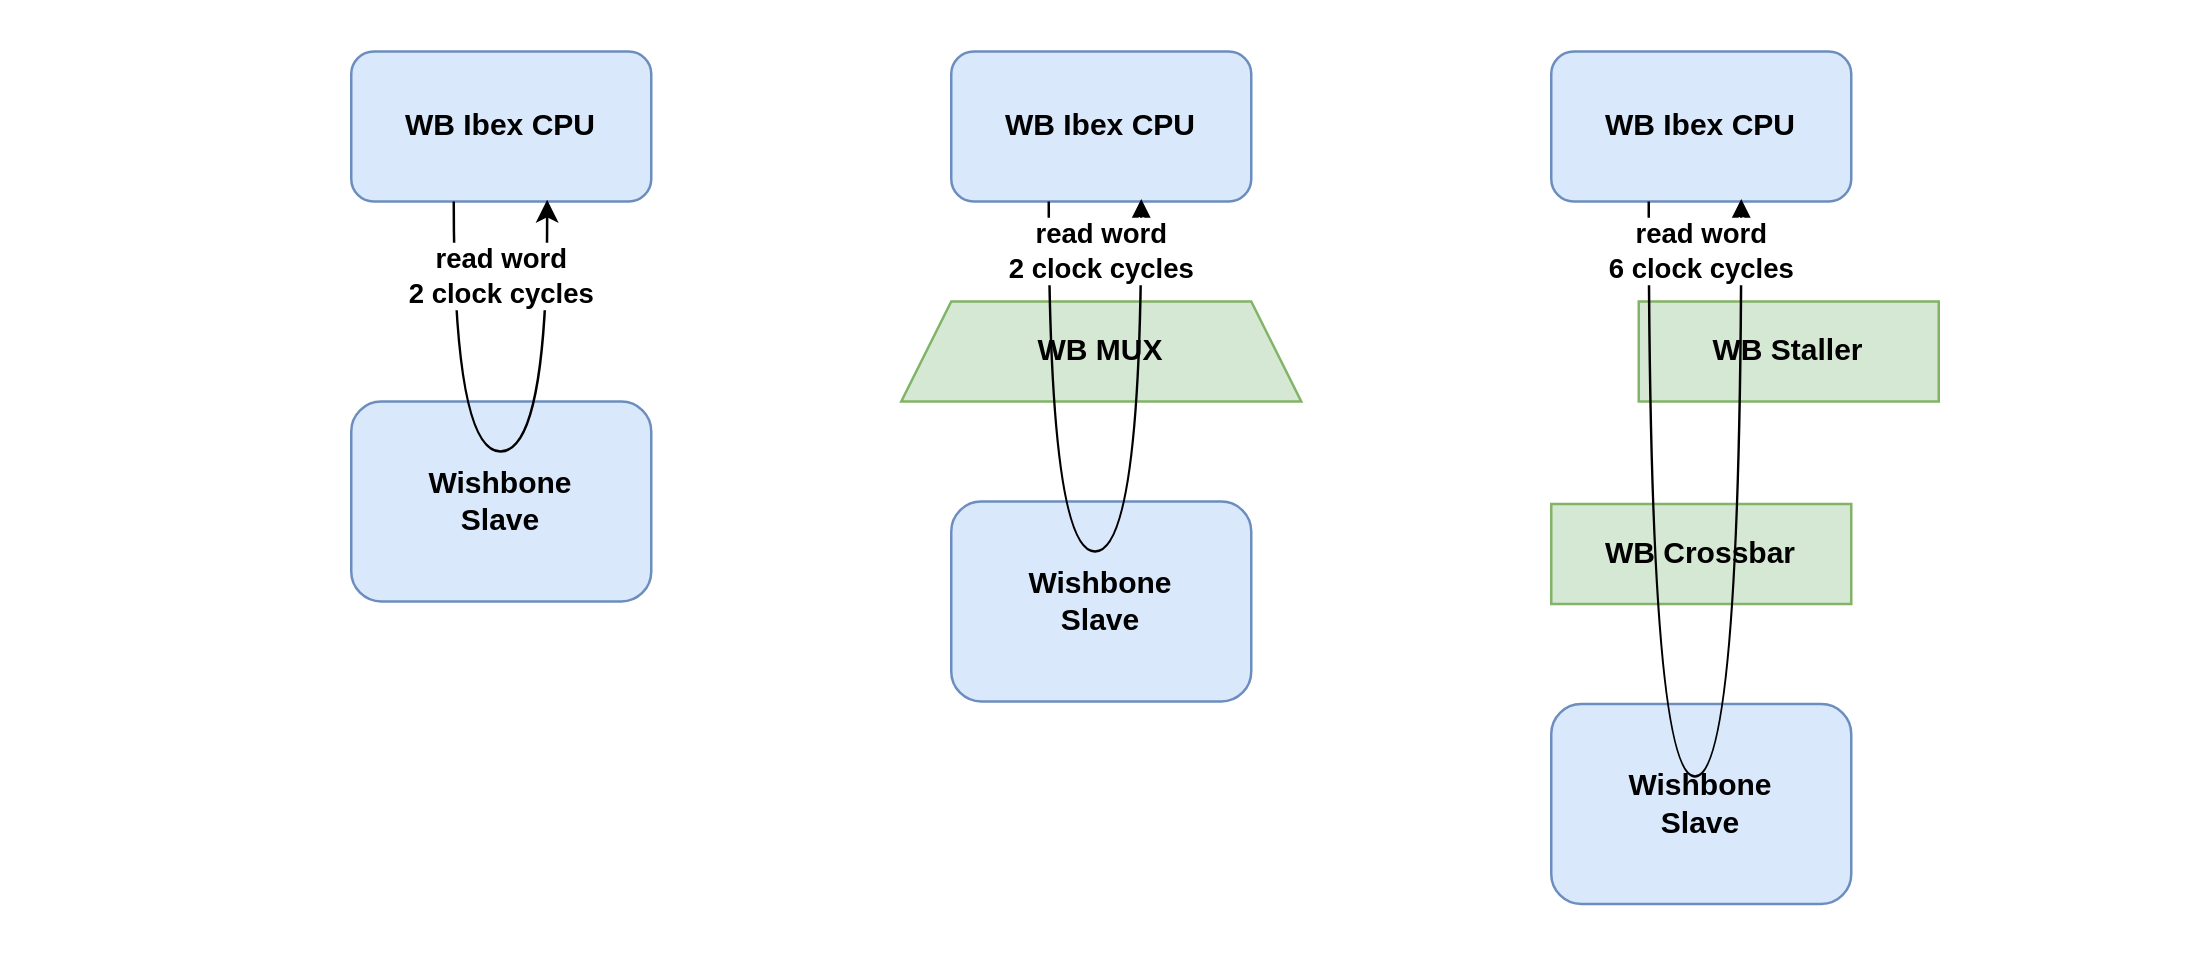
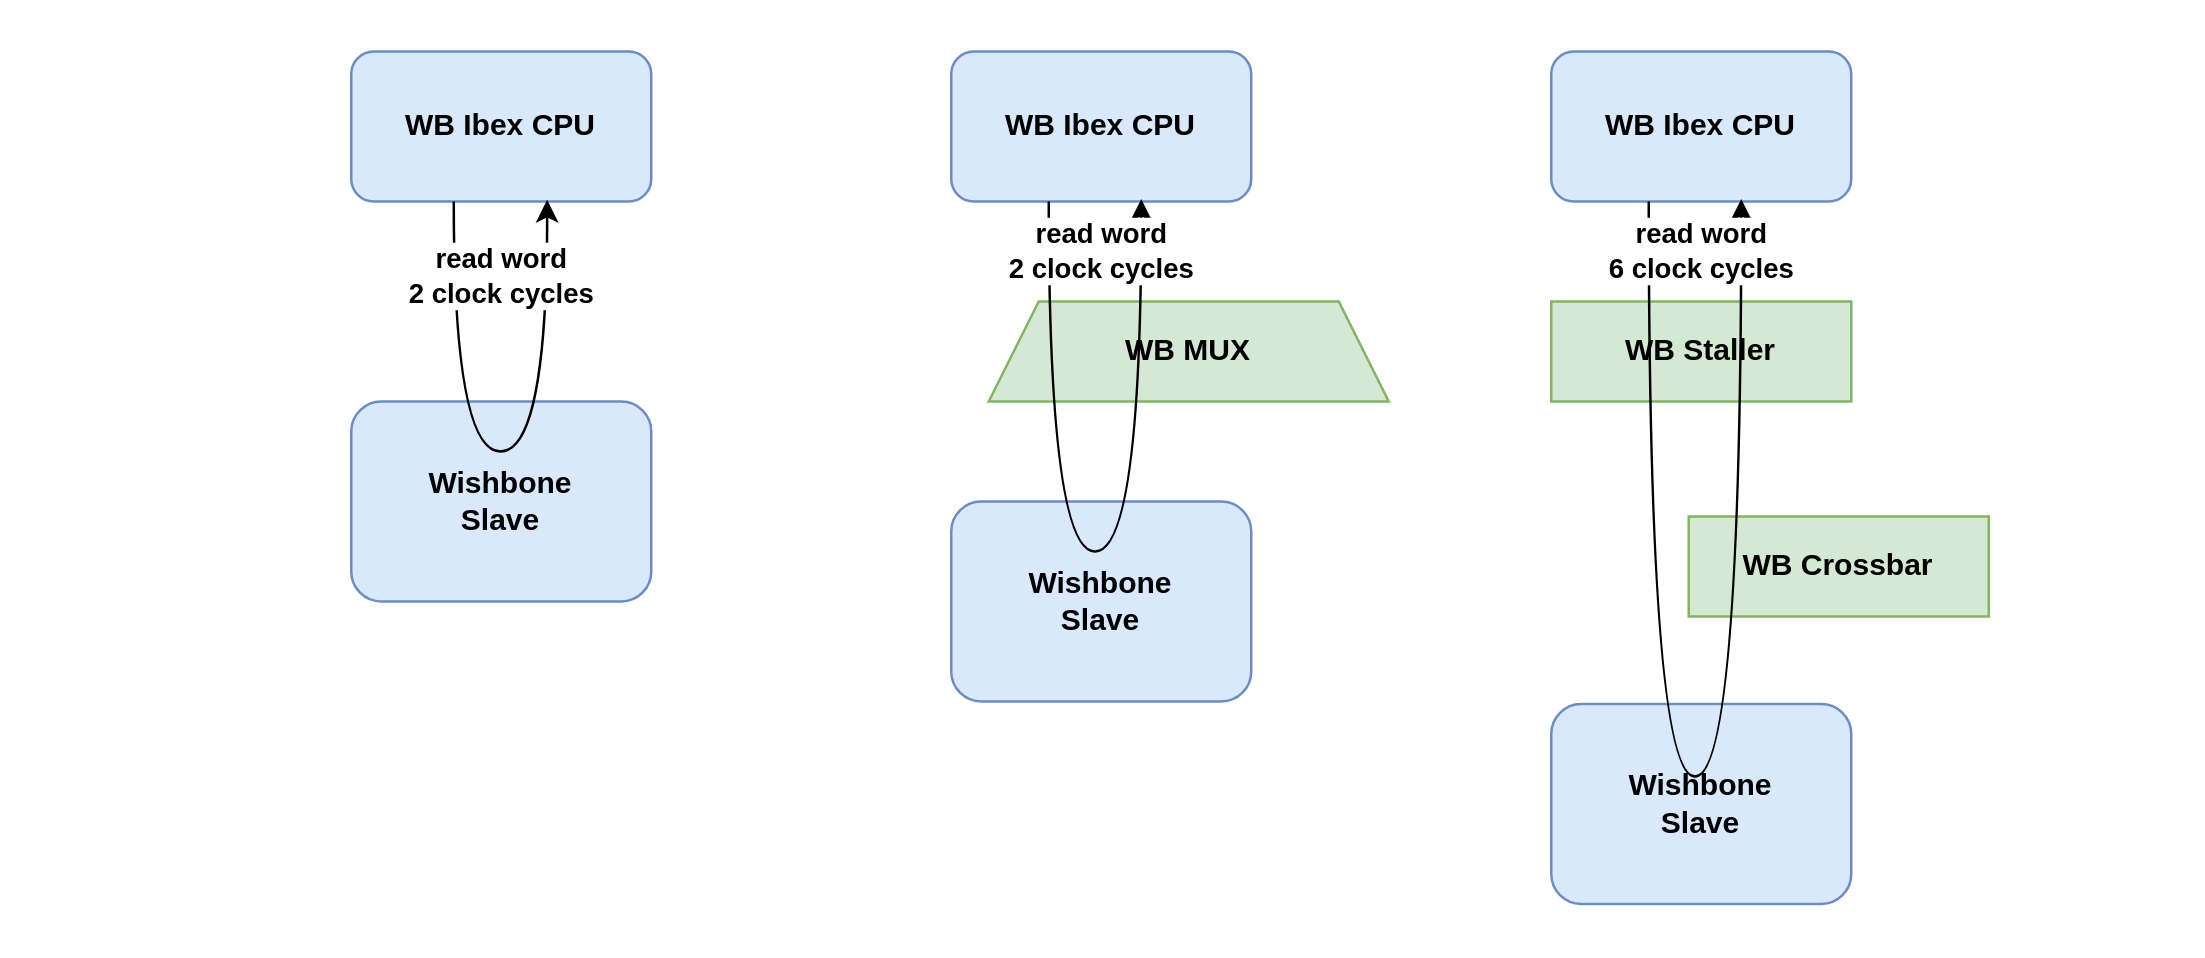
  <mxCell id="0" />
  <mxCell id="1" parent="0" />
  <mxCell id="2" value="" style="rounded=0;whiteSpace=wrap;html=1;fillColor=none;strokeColor=none;" vertex="1" parent="1"><mxGeometry y="110" width="840" height="60" as="geometry" x="20" /></mxCell>
- <mxCell id="3" value="WB Crossbar" style="rounded=0;whiteSpace=wrap;html=1;fontStyle=1;fillColor=#d5e8d4;strokeColor=#82b366;" vertex="1" parent="1"><mxGeometry x="620" y="201" width="120" height="40" as="geometry" /></mxCell>
- <mxCell id="4" value="WB Staller" style="rounded=0;whiteSpace=wrap;html=1;fontStyle=1;fillColor=#d5e8d4;strokeColor=#82b366;" vertex="1" parent="1"><mxGeometry x="655" y="120" width="120" height="40" as="geometry" /></mxCell>
+ <mxCell id="3" value="WB Crossbar" style="rounded=0;whiteSpace=wrap;html=1;fontStyle=1;fillColor=#d5e8d4;strokeColor=#82b366;" vertex="1" parent="1"><mxGeometry x="675" y="206" width="120" height="40" as="geometry" /></mxCell>
+ <mxCell id="4" value="WB Staller" style="rounded=0;whiteSpace=wrap;html=1;fontStyle=1;fillColor=#d5e8d4;strokeColor=#82b366;" vertex="1" parent="1"><mxGeometry x="620" y="120" width="120" height="40" as="geometry" /></mxCell>
  <mxCell id="5" value="Wishbone&lt;div&gt;Slave&lt;/div&gt;" style="rounded=1;whiteSpace=wrap;html=1;verticalAlign=middle;fontStyle=1;fillColor=#dae8fc;strokeColor=#6c8ebf;" vertex="1" parent="1"><mxGeometry x="140" y="160" width="120" height="80" as="geometry" /></mxCell>
  <mxCell id="6" value="WB Ibex CPU" style="rounded=1;whiteSpace=wrap;html=1;fontStyle=1;fillColor=#dae8fc;strokeColor=#6c8ebf;" vertex="1" parent="1"><mxGeometry x="140" y="20" width="120" height="60" as="geometry" /></mxCell>
  <mxCell id="7" value="read word&lt;div&gt;2 clock cycles&lt;/div&gt;" style="endArrow=classic;html=1;rounded=0;edgeStyle=orthogonalEdgeStyle;curved=1;entryX=0.653;entryY=0.989;entryDx=0;entryDy=0;entryPerimeter=0;fontStyle=1" edge="1" parent="1" source="6" target="6"><mxGeometry x="0.743" y="18" width="50" height="50" relative="1" as="geometry"><mxPoint x="420" y="260" as="sourcePoint" /><mxPoint x="470" y="210" as="targetPoint" /><Array as="points"><mxPoint x="181" y="180" /><mxPoint x="218" y="180" /></Array><mxPoint as="offset" /></mxGeometry></mxCell>
  <mxCell id="8" value="WB Ibex CPU" style="rounded=1;whiteSpace=wrap;html=1;fontStyle=1;fillColor=#dae8fc;strokeColor=#6c8ebf;" vertex="1" parent="1"><mxGeometry x="380" y="20" width="120" height="60" as="geometry" /></mxCell>
- <mxCell id="9" value="WB MUX" style="shape=trapezoid;perimeter=trapezoidPerimeter;whiteSpace=wrap;html=1;fixedSize=1;fontStyle=1;fillColor=#d5e8d4;strokeColor=#82b366;" vertex="1" parent="1"><mxGeometry x="360" y="120" width="160" height="40" as="geometry" /></mxCell>
+ <mxCell id="9" value="WB MUX" style="shape=trapezoid;perimeter=trapezoidPerimeter;whiteSpace=wrap;html=1;fixedSize=1;fontStyle=1;fillColor=#d5e8d4;strokeColor=#82b366;" vertex="1" parent="1"><mxGeometry x="395" y="120" width="160" height="40" as="geometry" /></mxCell>
  <mxCell id="10" value="Wishbone&lt;div&gt;Slave&lt;/div&gt;" style="rounded=1;whiteSpace=wrap;html=1;verticalAlign=middle;fontStyle=1;fillColor=#dae8fc;strokeColor=#6c8ebf;" vertex="1" parent="1"><mxGeometry x="380" y="200" width="120" height="80" as="geometry" /></mxCell>
  <mxCell id="11" value="read word&lt;div&gt;2 clock cycles&lt;/div&gt;" style="endArrow=classic;html=1;rounded=0;edgeStyle=orthogonalEdgeStyle;curved=1;entryX=0.653;entryY=0.989;entryDx=0;entryDy=0;entryPerimeter=0;fontStyle=1" edge="1" parent="1"><mxGeometry x="0.868" y="16" width="50" height="50" relative="1" as="geometry"><mxPoint x="419" y="80" as="sourcePoint" /><mxPoint x="456" y="79" as="targetPoint" /><Array as="points"><mxPoint x="419" y="220" /><mxPoint x="456" y="220" /></Array><mxPoint as="offset" /></mxGeometry></mxCell>
  <mxCell id="12" value="WB Ibex CPU" style="rounded=1;whiteSpace=wrap;html=1;fontStyle=1;fillColor=#dae8fc;strokeColor=#6c8ebf;" vertex="1" parent="1"><mxGeometry x="620" y="20" width="120" height="60" as="geometry" /></mxCell>
  <mxCell id="13" value="Wishbone&lt;div&gt;Slave&lt;/div&gt;" style="rounded=1;whiteSpace=wrap;html=1;verticalAlign=middle;fontStyle=1;fillColor=#dae8fc;strokeColor=#6c8ebf;" vertex="1" parent="1"><mxGeometry x="620" y="281" width="120" height="80" as="geometry" /></mxCell>
  <mxCell id="14" value="read word&lt;div&gt;6 clock cycles&lt;/div&gt;" style="endArrow=classic;html=1;rounded=0;edgeStyle=orthogonalEdgeStyle;curved=1;entryX=0.653;entryY=0.989;entryDx=0;entryDy=0;entryPerimeter=0;fontStyle=1" edge="1" parent="1"><mxGeometry x="0.916" y="16" width="50" height="50" relative="1" as="geometry"><mxPoint x="659" y="80" as="sourcePoint" /><mxPoint x="696" y="79" as="targetPoint" /><Array as="points"><mxPoint x="659" y="310" /><mxPoint x="696" y="310" /></Array><mxPoint as="offset" /></mxGeometry></mxCell>
